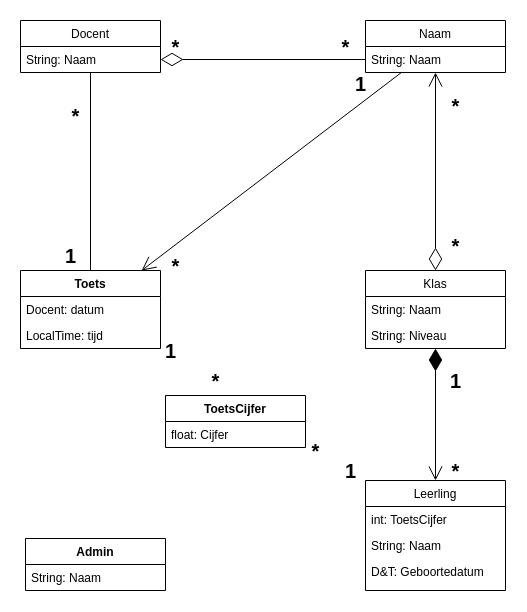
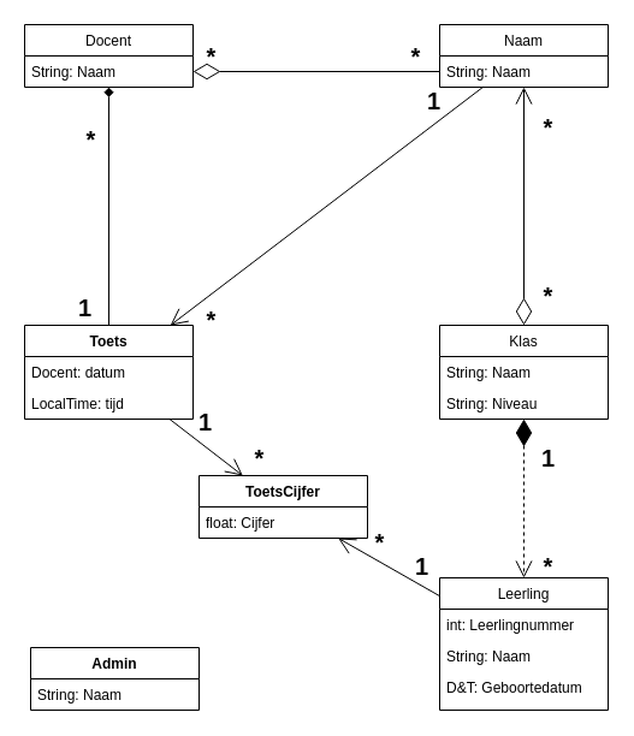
  <mxCell id="0" />
  <mxCell id="1" parent="0" />
  <mxCell id="2" value="" style="endArrow=open;endFill=1;endSize=12;html=1;startArrow=diamondThin;startFill=0;startSize=20;" parent="1" source="17" target="3" edge="1"><mxGeometry width="160" relative="1" as="geometry"><mxPoint x="505" y="400" as="sourcePoint" /><mxPoint x="665" y="400" as="targetPoint" /></mxGeometry></mxCell>
  <mxCell id="3" value="Naam" style="swimlane;fontStyle=0;childLayout=stackLayout;horizontal=1;startSize=26;fillColor=none;horizontalStack=0;resizeParent=1;resizeParentMax=0;resizeLast=0;collapsible=1;marginBottom=0;" parent="1" vertex="1"><mxGeometry x="365" y="20" width="140" height="52" as="geometry" /></mxCell>
  <mxCell id="4" value="String: Naam" style="text;strokeColor=none;fillColor=none;align=left;verticalAlign=top;spacingLeft=4;spacingRight=4;overflow=hidden;rotatable=0;points=[[0,0.5],[1,0.5]];portConstraint=eastwest;" parent="3" vertex="1"><mxGeometry y="26" width="140" height="26" as="geometry" /></mxCell>
- <mxCell id="5" value="" style="endArrow=open;endFill=1;endSize=12;html=1;startArrow=diamondThin;startFill=1;sourcePerimeterSpacing=0;startSize=20;" parent="1" source="17" target="6" edge="1"><mxGeometry width="160" relative="1" as="geometry"><mxPoint x="505" y="400" as="sourcePoint" /><mxPoint x="665" y="400" as="targetPoint" /></mxGeometry></mxCell>
+ <mxCell id="5" value="" style="endArrow=open;endFill=1;endSize=12;html=1;startArrow=diamondThin;startFill=1;sourcePerimeterSpacing=0;startSize=20;dashed=1;" parent="1" source="17" target="6" edge="1"><mxGeometry width="160" relative="1" as="geometry"><mxPoint x="505" y="400" as="sourcePoint" /><mxPoint x="665" y="400" as="targetPoint" /></mxGeometry></mxCell>
  <mxCell id="6" value="Leerling" style="swimlane;fontStyle=0;childLayout=stackLayout;horizontal=1;startSize=26;fillColor=none;horizontalStack=0;resizeParent=1;resizeParentMax=0;resizeLast=0;collapsible=1;marginBottom=0;" parent="1" vertex="1"><mxGeometry x="365" y="480" width="140" height="110" as="geometry" /></mxCell>
- <mxCell id="7" value="int: ToetsCijfer" style="text;strokeColor=none;fillColor=none;align=left;verticalAlign=top;spacingLeft=4;spacingRight=4;overflow=hidden;rotatable=0;points=[[0,0.5],[1,0.5]];portConstraint=eastwest;" parent="6" vertex="1"><mxGeometry y="26" width="140" height="26" as="geometry" /></mxCell>
+ <mxCell id="7" value="int: Leerlingnummer" style="text;strokeColor=none;fillColor=none;align=left;verticalAlign=top;spacingLeft=4;spacingRight=4;overflow=hidden;rotatable=0;points=[[0,0.5],[1,0.5]];portConstraint=eastwest;" parent="6" vertex="1"><mxGeometry y="26" width="140" height="26" as="geometry" /></mxCell>
  <mxCell id="8" value="String: Naam" style="text;strokeColor=none;fillColor=none;align=left;verticalAlign=top;spacingLeft=4;spacingRight=4;overflow=hidden;rotatable=0;points=[[0,0.5],[1,0.5]];portConstraint=eastwest;" parent="6" vertex="1"><mxGeometry y="52" width="140" height="26" as="geometry" /></mxCell>
  <mxCell id="9" value="D&amp;T: Geboortedatum" style="text;strokeColor=none;fillColor=none;align=left;verticalAlign=top;spacingLeft=4;spacingRight=4;overflow=hidden;rotatable=0;points=[[0,0.5],[1,0.5]];portConstraint=eastwest;" parent="6" vertex="1"><mxGeometry y="78" width="140" height="32" as="geometry" /></mxCell>
  <mxCell id="10" value="" style="endArrow=none;endFill=0;endSize=12;html=1;startArrow=diamondThin;startFill=0;startSize=20;" parent="1" source="35" target="4" edge="1"><mxGeometry width="160" relative="1" as="geometry"><mxPoint x="695" y="71" as="sourcePoint" /><mxPoint x="665" y="400" as="targetPoint" /></mxGeometry></mxCell>
  <mxCell id="11" value="*" style="text;html=1;align=center;verticalAlign=middle;resizable=0;points=[];autosize=1;fontSize=20;fontStyle=1" parent="1" vertex="1"><mxGeometry x="335" y="31" width="20" height="30" as="geometry" /></mxCell>
  <mxCell id="12" value="*" style="text;html=1;align=center;verticalAlign=middle;resizable=0;points=[];autosize=1;fontSize=20;fontStyle=1" parent="1" vertex="1"><mxGeometry x="165" y="31" width="20" height="30" as="geometry" /></mxCell>
  <mxCell id="13" value="*" style="text;html=1;align=center;verticalAlign=middle;resizable=0;points=[];autosize=1;fontSize=20;fontStyle=1" parent="1" vertex="1"><mxGeometry x="445" y="230" width="20" height="30" as="geometry" /></mxCell>
  <mxCell id="14" value="*" style="text;html=1;align=center;verticalAlign=middle;resizable=0;points=[];autosize=1;fontSize=20;fontStyle=1" parent="1" vertex="1"><mxGeometry x="445" y="90" width="20" height="30" as="geometry" /></mxCell>
  <mxCell id="15" value="1" style="text;html=1;align=center;verticalAlign=middle;resizable=0;points=[];autosize=1;fontSize=20;fontStyle=1" parent="1" vertex="1"><mxGeometry x="440" y="365" width="30" height="30" as="geometry" /></mxCell>
  <mxCell id="16" value="*" style="text;html=1;align=center;verticalAlign=middle;resizable=0;points=[];autosize=1;fontSize=20;fontStyle=1" parent="1" vertex="1"><mxGeometry x="445" y="455" width="20" height="30" as="geometry" /></mxCell>
  <mxCell id="17" value="Klas" style="swimlane;fontStyle=0;childLayout=stackLayout;horizontal=1;startSize=26;fillColor=none;horizontalStack=0;resizeParent=1;resizeParentMax=0;resizeLast=0;collapsible=1;marginBottom=0;" parent="1" vertex="1"><mxGeometry x="365" y="270" width="140" height="78" as="geometry" /></mxCell>
  <mxCell id="18" value="String: Naam" style="text;strokeColor=none;fillColor=none;align=left;verticalAlign=top;spacingLeft=4;spacingRight=4;overflow=hidden;rotatable=0;points=[[0,0.5],[1,0.5]];portConstraint=eastwest;" parent="17" vertex="1"><mxGeometry y="26" width="140" height="26" as="geometry" /></mxCell>
  <mxCell id="19" value="String: Niveau" style="text;strokeColor=none;fillColor=none;align=left;verticalAlign=top;spacingLeft=4;spacingRight=4;overflow=hidden;rotatable=0;points=[[0,0.5],[1,0.5]];portConstraint=eastwest;" parent="17" vertex="1"><mxGeometry y="52" width="140" height="26" as="geometry" /></mxCell>
+ <mxCell id="20" value="" style="endArrow=open;html=1;endFill=0;startSize=20;endSize=12;" parent="1" source="6" target="36" edge="1"><mxGeometry width="50" height="50" relative="1" as="geometry"><mxPoint x="375" y="300" as="sourcePoint" /><mxPoint x="205" y="630" as="targetPoint" /></mxGeometry></mxCell>
+ <mxCell id="21" value="" style="endArrow=none;html=1;endFill=0;startArrow=open;startFill=0;endSize=12;startSize=12;" parent="1" source="36" target="38" edge="1"><mxGeometry width="50" height="50" relative="1" as="geometry"><mxPoint x="-175" y="450" as="sourcePoint" /><mxPoint x="-125" y="400" as="targetPoint" /></mxGeometry></mxCell>
  <mxCell id="22" value="" style="endArrow=none;html=1;endFill=0;startArrow=open;startFill=0;endSize=12;startSize=12;" parent="1" source="38" target="3" edge="1"><mxGeometry width="50" height="50" relative="1" as="geometry"><mxPoint x="215" y="150" as="sourcePoint" /><mxPoint x="265" y="100" as="targetPoint" /></mxGeometry></mxCell>
  <mxCell id="23" value="&lt;font style=&quot;font-size: 20px&quot;&gt;*&lt;/font&gt;" style="text;html=1;align=center;verticalAlign=middle;resizable=0;points=[];autosize=1;fontStyle=1" parent="1" vertex="1"><mxGeometry x="305" y="440" width="20" height="20" as="geometry" /></mxCell>
  <mxCell id="24" value="&lt;font style=&quot;font-size: 20px&quot;&gt;1&lt;/font&gt;" style="text;html=1;align=center;verticalAlign=middle;resizable=0;points=[];autosize=1;fontStyle=1;fontSize=20;" parent="1" vertex="1"><mxGeometry x="335" y="455" width="30" height="30" as="geometry" /></mxCell>
  <mxCell id="25" value="&lt;b&gt;1&lt;/b&gt;" style="text;html=1;align=center;verticalAlign=middle;resizable=0;points=[];autosize=1;fontSize=20;" parent="1" vertex="1"><mxGeometry x="155" y="335" width="30" height="30" as="geometry" /></mxCell>
  <mxCell id="26" value="&lt;b&gt;*&lt;/b&gt;" style="text;html=1;align=center;verticalAlign=middle;resizable=0;points=[];autosize=1;fontSize=20;" parent="1" vertex="1"><mxGeometry x="205" y="365" width="20" height="30" as="geometry" /></mxCell>
  <mxCell id="27" value="*" style="text;html=1;align=center;verticalAlign=middle;resizable=0;points=[];autosize=1;fontSize=20;fontStyle=1" parent="1" vertex="1"><mxGeometry x="165" y="250" width="20" height="30" as="geometry" /></mxCell>
  <mxCell id="28" value="1" style="text;html=1;align=center;verticalAlign=middle;resizable=0;points=[];autosize=1;fontSize=20;fontStyle=1" parent="1" vertex="1"><mxGeometry x="345" y="68" width="30" height="30" as="geometry" /></mxCell>
- <mxCell id="29" value="" style="endArrow=none;html=1;" edge="1" parent="1" source="38" target="34"><mxGeometry width="50" height="50" relative="1" as="geometry"><mxPoint x="85" y="260" as="sourcePoint" /><mxPoint x="545" y="230" as="targetPoint" /></mxGeometry></mxCell>
+ <mxCell id="29" value="" style="endArrow=diamond;html=1;" edge="1" parent="1" source="38" target="34"><mxGeometry width="50" height="50" relative="1" as="geometry"><mxPoint x="85" y="260" as="sourcePoint" /><mxPoint x="545" y="230" as="targetPoint" /></mxGeometry></mxCell>
  <mxCell id="30" value="&lt;b&gt;1&lt;/b&gt;" style="text;html=1;align=center;verticalAlign=middle;resizable=0;points=[];autosize=1;fontSize=20;" vertex="1" parent="1"><mxGeometry x="55" y="240" width="30" height="30" as="geometry" /></mxCell>
  <mxCell id="31" value="*" style="text;html=1;align=center;verticalAlign=middle;resizable=0;points=[];autosize=1;fontSize=20;fontStyle=1" vertex="1" parent="1"><mxGeometry x="65" y="100" width="20" height="30" as="geometry" /></mxCell>
  <mxCell id="32" value="Admin&#10;" style="swimlane;fontStyle=1;align=center;verticalAlign=top;childLayout=stackLayout;horizontal=1;startSize=26;horizontalStack=0;resizeParent=1;resizeParentMax=0;resizeLast=0;collapsible=1;marginBottom=0;" parent="1" vertex="1"><mxGeometry x="25" y="538" width="140" height="52" as="geometry" /></mxCell>
  <mxCell id="33" value="String: Naam" style="text;strokeColor=none;fillColor=none;align=left;verticalAlign=top;spacingLeft=4;spacingRight=4;overflow=hidden;rotatable=0;points=[[0,0.5],[1,0.5]];portConstraint=eastwest;" parent="32" vertex="1"><mxGeometry y="26" width="140" height="26" as="geometry" /></mxCell>
  <mxCell id="34" value="Docent" style="swimlane;fontStyle=0;childLayout=stackLayout;horizontal=1;startSize=26;fillColor=none;horizontalStack=0;resizeParent=1;resizeParentMax=0;resizeLast=0;collapsible=1;marginBottom=0;" parent="1" vertex="1"><mxGeometry x="20" y="20" width="140" height="52" as="geometry" /></mxCell>
  <mxCell id="35" value="String: Naam" style="text;strokeColor=none;fillColor=none;align=left;verticalAlign=top;spacingLeft=4;spacingRight=4;overflow=hidden;rotatable=0;points=[[0,0.5],[1,0.5]];portConstraint=eastwest;" parent="34" vertex="1"><mxGeometry y="26" width="140" height="26" as="geometry" /></mxCell>
  <mxCell id="36" value="ToetsCijfer" style="swimlane;fontStyle=1;childLayout=stackLayout;horizontal=1;startSize=26;fillColor=none;horizontalStack=0;resizeParent=1;resizeParentMax=0;resizeLast=0;collapsible=1;marginBottom=0;" vertex="1" parent="1"><mxGeometry x="165" y="395" width="140" height="52" as="geometry" /></mxCell>
  <mxCell id="37" value="float: Cijfer" style="text;strokeColor=none;fillColor=none;align=left;verticalAlign=top;spacingLeft=4;spacingRight=4;overflow=hidden;rotatable=0;points=[[0,0.5],[1,0.5]];portConstraint=eastwest;" vertex="1" parent="36"><mxGeometry y="26" width="140" height="26" as="geometry" /></mxCell>
  <mxCell id="38" value="Toets" style="swimlane;fontStyle=1;childLayout=stackLayout;horizontal=1;startSize=26;fillColor=none;horizontalStack=0;resizeParent=1;resizeParentMax=0;resizeLast=0;collapsible=1;marginBottom=0;" vertex="1" parent="1"><mxGeometry x="20" y="270" width="140" height="78" as="geometry" /></mxCell>
  <mxCell id="39" value="Docent: datum" style="text;strokeColor=none;fillColor=none;align=left;verticalAlign=top;spacingLeft=4;spacingRight=4;overflow=hidden;rotatable=0;points=[[0,0.5],[1,0.5]];portConstraint=eastwest;" vertex="1" parent="38"><mxGeometry y="26" width="140" height="26" as="geometry" /></mxCell>
  <mxCell id="40" value="LocalTime: tijd" style="text;strokeColor=none;fillColor=none;align=left;verticalAlign=top;spacingLeft=4;spacingRight=4;overflow=hidden;rotatable=0;points=[[0,0.5],[1,0.5]];portConstraint=eastwest;" vertex="1" parent="38"><mxGeometry y="52" width="140" height="26" as="geometry" /></mxCell>
